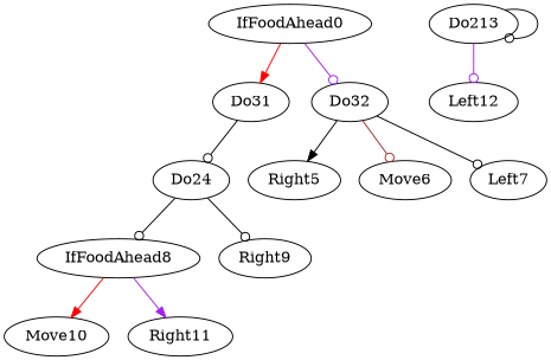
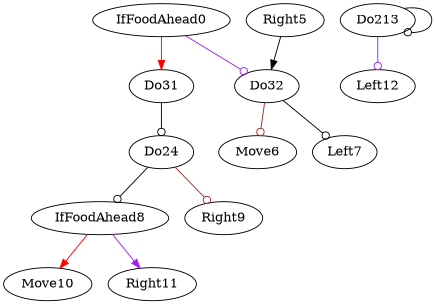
  digraph {
    edge [arrowhead=odot color=black]
    n1 [label=Do31]
    IfFoodAhead0
    Do32
    Do24
    Right5
    Move6
    Left7
    IfFoodAhead8
    n9 [label=Right9]
    Move10
    Right11
    Do213
    Left12
    n1 -> Do24
    IfFoodAhead0 -> n1 [arrowhead=normal color=red]
    IfFoodAhead0 -> Do32 [color=purple]
-   Do32 -> Right5 [arrowhead=normal]
+   Right5 -> Do32 [arrowhead=normal]
    Do32 -> Move6 [color=brown]
    Do32 -> Left7
    Do24 -> IfFoodAhead8
-   Do24 -> n9
+   Do24 -> n9 [color=brown]
    IfFoodAhead8 -> Move10 [arrowhead=normal color=red]
    IfFoodAhead8 -> Right11 [arrowhead=normal color=purple]
    Do213 -> Do213
    Do213 -> Left12 [color=purple]
  }
